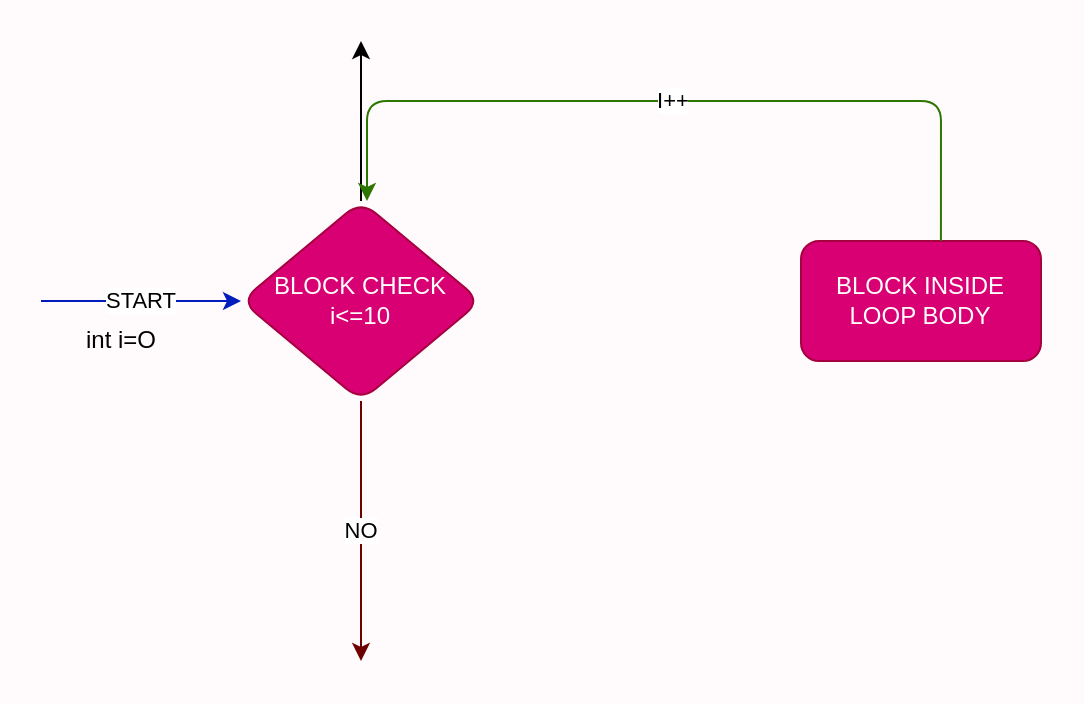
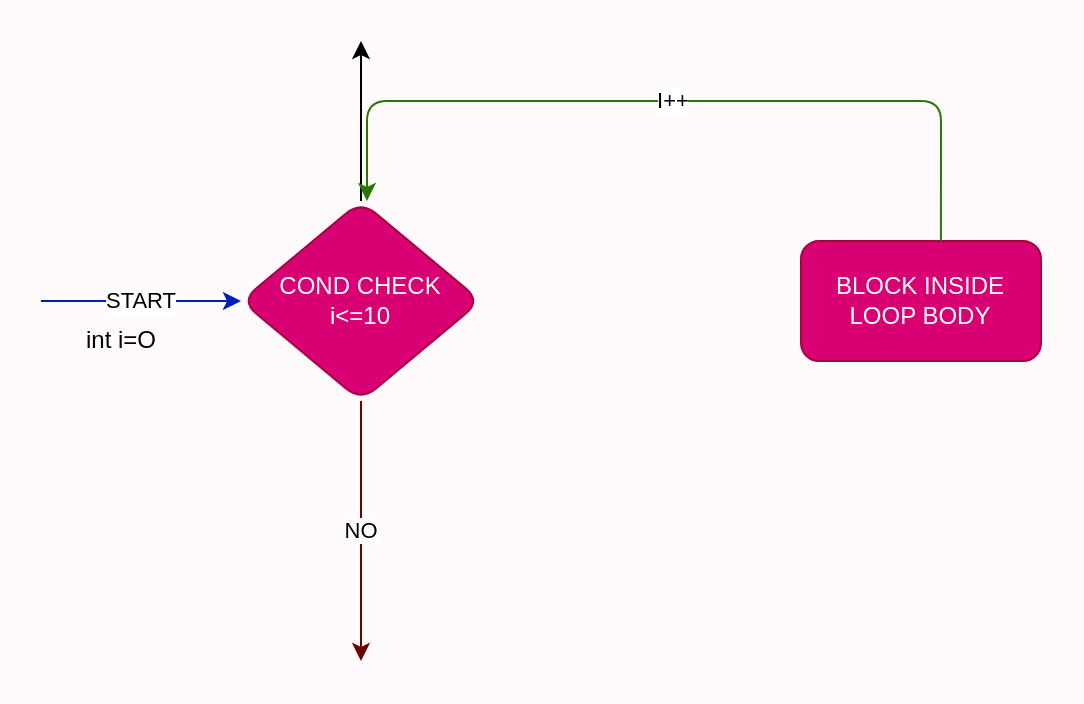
  <mxCell id="0" />
  <mxCell id="1" parent="0" />
  <mxCell id="2" value="NO" style="edgeStyle=none;html=1;fillColor=#a20025;strokeColor=#6F0000;rounded=1;" parent="1" source="4" edge="1"><mxGeometry relative="1" as="geometry"><mxPoint x="180" y="330" as="targetPoint" /></mxGeometry></mxCell>
  <mxCell id="3" value="" style="edgeStyle=none;rounded=1;html=1;" edge="1" parent="1" source="4"><mxGeometry relative="1" as="geometry"><mxPoint x="180" y="20" as="targetPoint" /></mxGeometry></mxCell>
- <mxCell id="4" value="BLOCK CHECK&lt;br&gt;i&amp;lt;=10" style="rhombus;whiteSpace=wrap;html=1;fillColor=#d80073;fontColor=#ffffff;strokeColor=#A50040;gradientColor=none;rounded=1;shadow=0;" parent="1" vertex="1"><mxGeometry x="120" y="100" width="120" height="100" as="geometry" /></mxCell>
+ <mxCell id="4" value="COND CHECK&lt;br&gt;i&amp;lt;=10" style="rhombus;whiteSpace=wrap;html=1;fillColor=#d80073;fontColor=#ffffff;strokeColor=#A50040;gradientColor=none;rounded=1;shadow=0;" parent="1" vertex="1"><mxGeometry x="120" y="100" width="120" height="100" as="geometry" /></mxCell>
  <mxCell id="5" value="BLOCK INSIDE LOOP BODY" style="rounded=1;whiteSpace=wrap;html=1;fillColor=#d80073;fontColor=#ffffff;strokeColor=#A50040;" parent="1" vertex="1"><mxGeometry x="400" y="120" width="120" height="60" as="geometry" /></mxCell>
  <mxCell id="6" value="START" style="endArrow=classic;html=1;entryX=0;entryY=0.5;entryDx=0;entryDy=0;fillColor=#0050ef;strokeColor=#001DBC;rounded=1;" parent="1" target="4" edge="1"><mxGeometry width="50" height="50" relative="1" as="geometry"><mxPoint x="20" y="150" as="sourcePoint" /><mxPoint x="320" y="190" as="targetPoint" /></mxGeometry></mxCell>
  <mxCell id="7" value="int i=O" style="text;html=1;align=center;verticalAlign=middle;resizable=0;points=[];autosize=1;strokeColor=none;fillColor=none;rounded=1;" parent="1" vertex="1"><mxGeometry x="35" y="160" width="50" height="20" as="geometry" /></mxCell>
  <mxCell id="8" value="I++" style="endArrow=classic;html=1;exitX=0.583;exitY=0;exitDx=0;exitDy=0;exitPerimeter=0;fillColor=#60a917;strokeColor=#2D7600;rounded=1;" parent="1" source="5" edge="1"><mxGeometry width="50" height="50" relative="1" as="geometry"><mxPoint x="320" y="30" as="sourcePoint" /><mxPoint x="183" y="100" as="targetPoint" /><Array as="points"><mxPoint x="470" y="50" /><mxPoint x="183" y="50" /><mxPoint x="183" y="90" /></Array></mxGeometry></mxCell>
